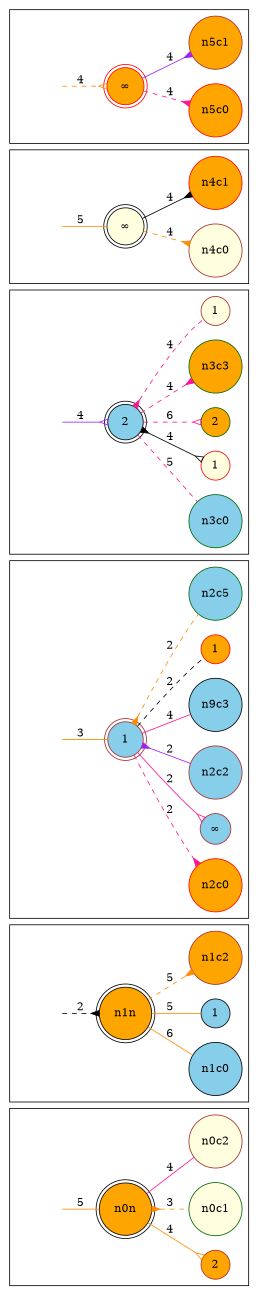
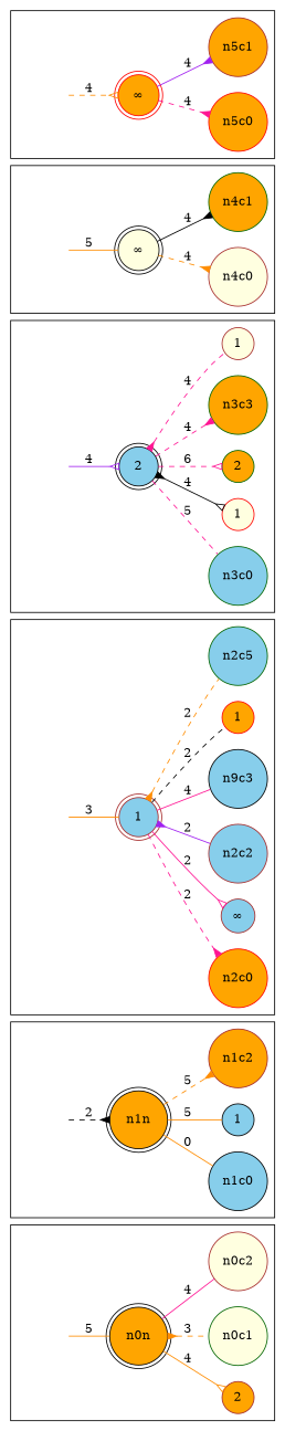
  digraph {
    rankdir=LR
    node [shape=circle style=filled color=brown fillcolor=orange]
    edge [arrowhead=none arrowtail=none color=darkorange dir=both style=solid]
    n0p [style=invisible color="" fillcolor=""]
    n0n [color=black shape=doublecircle]
    n3 [label=2 style="solid,filled"]
    n0c1 [color=darkgreen fillcolor=lightyellow]
    n0c2 [fillcolor=lightyellow]
    n1p [style=invisible color="" fillcolor=""]
    n1n [color=black shape=doublecircle]
    n1c0 [color=black fillcolor=skyblue]
    n9 [color=black fillcolor=skyblue label=1 style="solid,filled"]
    n1c2
    n2p [style=invisible color="" fillcolor=""]
    n12 [fillcolor=skyblue label=1 shape=doublecircle style="solid,filled"]
    n2c0 [color=red]
    n14 [fillcolor=skyblue label="&infin;" style="solid,filled"]
    n2c2 [fillcolor=skyblue]
    n16 [color=black fillcolor=skyblue label=n9c3]
    n17 [color=red label=1 style="solid,filled"]
    n2c5 [color=darkgreen fillcolor=skyblue]
    n3p [style=invisible color="" fillcolor=""]
    n20 [color=black fillcolor=skyblue label=2 shape=doublecircle style="solid,filled"]
    n3c0 [color=darkgreen fillcolor=skyblue]
    n22 [color=red fillcolor=lightyellow label=1 style="solid,filled"]
    n23 [color=darkgreen label=2 style="solid,filled"]
    n3c3 [color=darkgreen]
    n25 [fillcolor=lightyellow label=1 style="solid,filled"]
    n4p [style=invisible color="" fillcolor=""]
    n27 [color=black fillcolor=lightyellow label="&infin;" shape=doublecircle style="solid,filled"]
    n4c0 [fillcolor=lightyellow]
-   n4c1 [color=red]
+   n4c1 [color=darkgreen]
    n5p [style=invisible color="" fillcolor=""]
    n31 [color=red label="&infin;" shape=doublecircle style="solid,filled"]
    n5c0 [color=red]
    n5c1
    subgraph cluster_1 {
      n0p
      n0n
      n3
      n0c1
      n0c2
    }
    subgraph cluster_2 {
      n1p
      n1n
      n1c0
      n9
      n1c2
    }
    subgraph cluster_3 {
      n2p
      n12
      n2c0
      n14
      n2c2
      n16
      n17
      n2c5
    }
    subgraph cluster_4 {
      n3p
      n20
      n3c0
      n22
      n23
      n3c3
      n25
    }
    subgraph cluster_5 {
      n4p
      n27
      n4c0
      n4c1
    }
    subgraph cluster_6 {
      n5p
      n31
      n5c0
      n5c1
    }
    n0p -> n0n [label=5]
    n0n -> n3 [arrowhead=oinv label=4]
    n0n -> n0c1 [arrowtail=inv label=3 style=dashed]
    n0n -> n0c2 [color=deeppink label=4]
    n1p -> n1n [arrowhead=inv color=black label=2 style=dashed]
-   n1n -> n1c0 [label=6]
+   n1n -> n1c0 [label=0]
    n1n -> n9 [label=5]
    n1n -> n1c2 [arrowhead=inv label=5 style=dashed]
    n2p -> n12 [label=3]
    n12 -> n2c0 [arrowhead=inv color=deeppink label=2 style=dashed]
    n12 -> n14 [arrowhead=oinv color=deeppink label=2]
    n12 -> n2c2 [arrowtail=inv color=purple label=2]
    n12 -> n16 [color=deeppink label=4]
    n12 -> n17 [color=black label=2 style=dashed]
    n12 -> n2c5 [arrowtail=inv label=2 style=dashed]
    n3p -> n20 [arrowhead=oinv color=purple label=4]
    n20 -> n3c0 [color=deeppink label=5 style=dashed]
    n20 -> n22 [arrowhead=oinv arrowtail=inv color=black label=4]
    n20 -> n23 [arrowhead=oinv color=deeppink label=6 style=dashed]
    n20 -> n3c3 [arrowhead=inv color=deeppink label=4 style=dashed]
    n20 -> n25 [arrowtail=inv color=deeppink label=4 style=dashed]
    n4p -> n27 [label=5]
    n27 -> n4c0 [arrowhead=inv label=4 style=dashed]
    n27 -> n4c1 [arrowhead=inv color=black label=4]
    n5p -> n31 [arrowhead=oinv label=4 style=dashed]
    n31 -> n5c0 [arrowhead=inv color=deeppink label=4 style=dashed]
    n31 -> n5c1 [arrowhead=inv color=purple label=4]
  }
